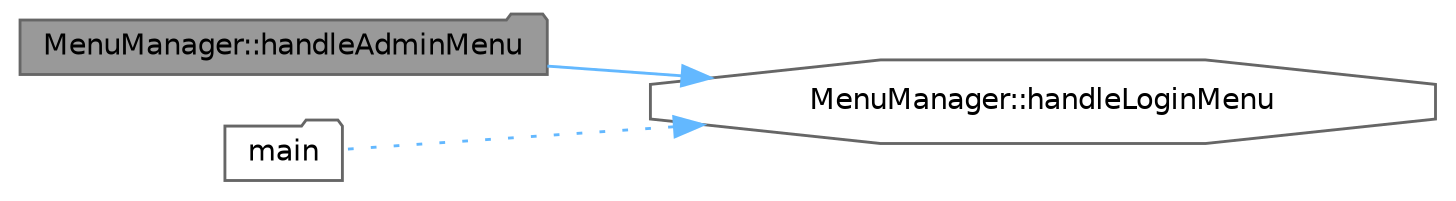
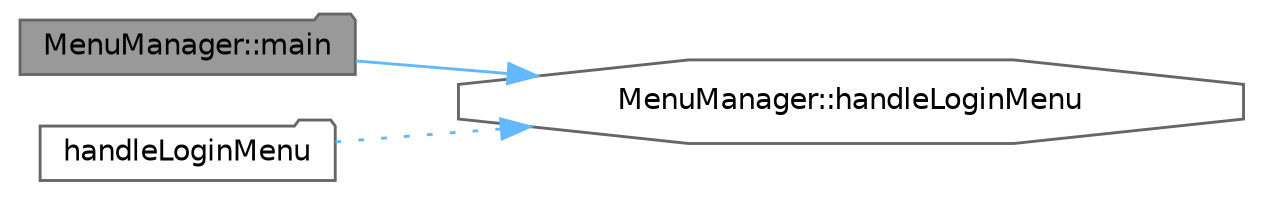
  digraph {
    rankdir=RL
    node [color=grey40 fillcolor=white fontname=Helvetica fontsize=10 shape=folder style=filled]
    edge [color=steelblue1 dir=back fontname=Helvetica fontsize=10 labelfontname=Helvetica labelfontsize=10]
-   n1 [color=gray40 fillcolor=grey60 fontcolor=black height=0.2 label="MenuManager::handleAdminMenu" width=0.4]
+   n1 [color=gray40 fillcolor=grey60 fontcolor=black height=0.2 label="MenuManager::main" width=0.4]
    n2 [height=0.2 label="MenuManager::handleLoginMenu" shape=octagon width=0.4]
-   n3 [height=0.2 label=main width=0.4]
+   n3 [height=0.2 label=handleLoginMenu width=0.4]
    n2 -> n1 [style=solid]
    n2 -> n3 [style=dotted]
  }
